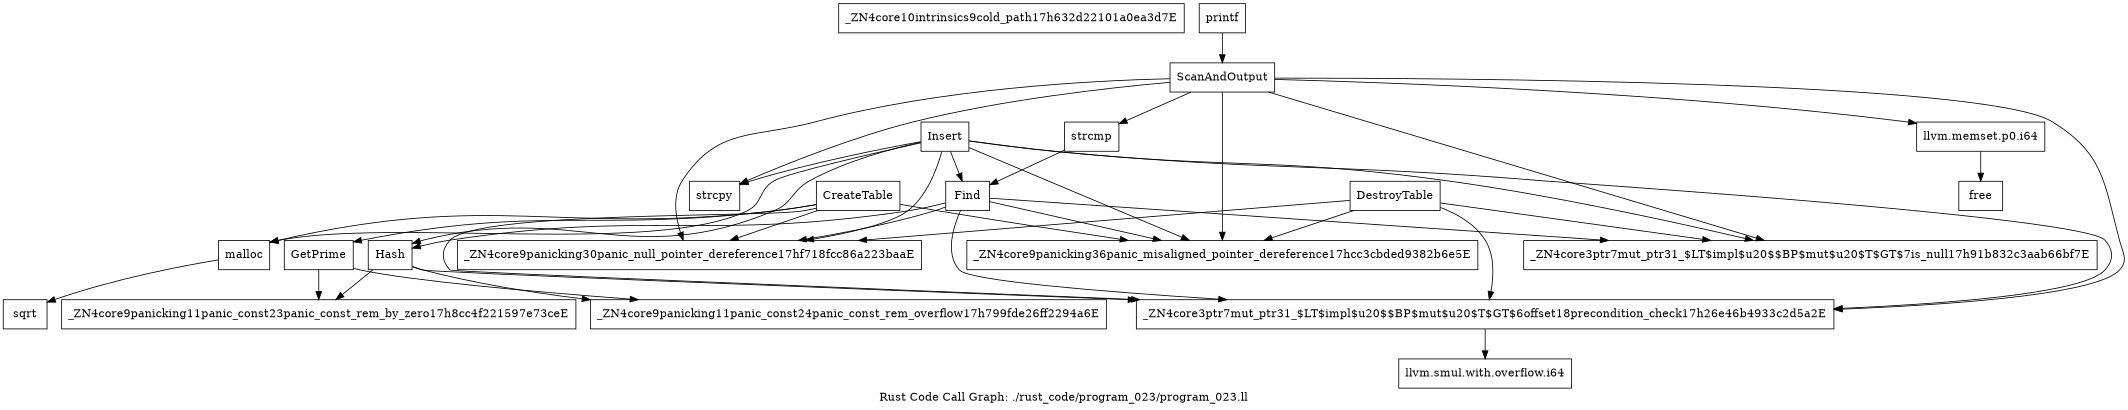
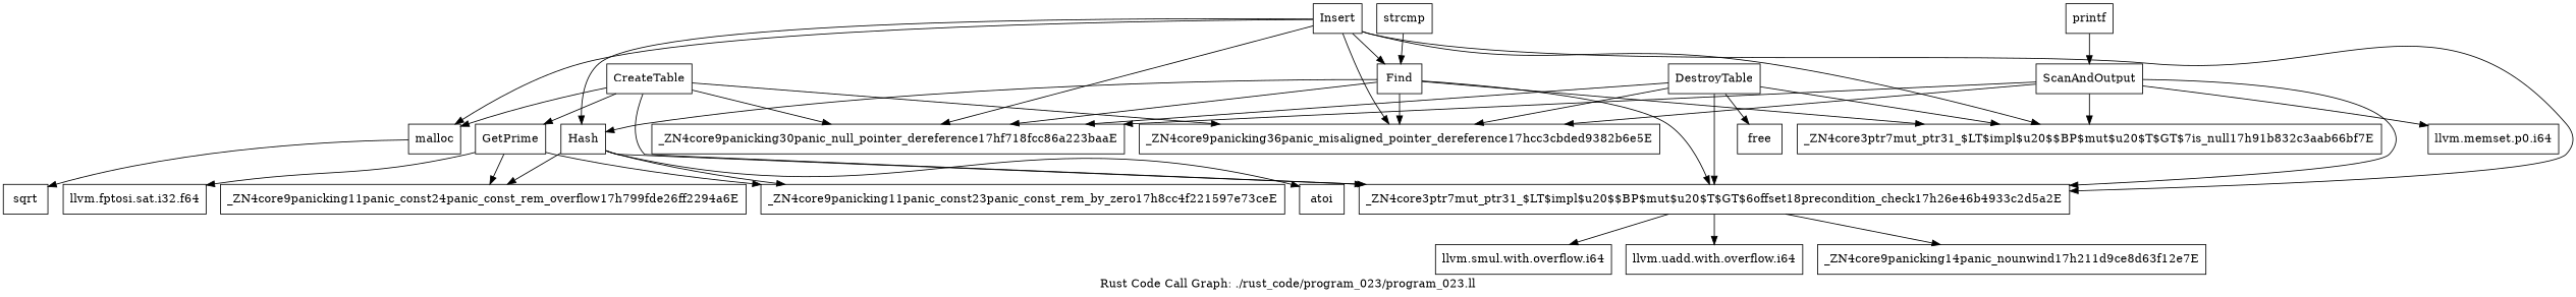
  digraph {
    label="Rust Code Call Graph: ./rust_code/program_023/program_023.ll"
    node [shape=record]
-   n1 [label="{_ZN4core10intrinsics9cold_path17h632d22101a0ea3d7E}"]
    n2 [label="{_ZN4core3ptr7mut_ptr31_$LT$impl$u20$$BP$mut$u20$T$GT$6offset18precondition_check17h26e46b4933c2d5a2E}"]
    n3 [label="{llvm.smul.with.overflow.i64}"]
+   n4 [label="{llvm.uadd.with.overflow.i64}"]
+   n5 [label="{_ZN4core9panicking14panic_nounwind17h211d9ce8d63f12e7E}"]
    n6 [label="{_ZN4core3ptr7mut_ptr31_$LT$impl$u20$$BP$mut$u20$T$GT$7is_null17h91b832c3aab66bf7E}"]
    n7 [label="{GetPrime}"]
    n8 [label="{_ZN4core9panicking11panic_const24panic_const_rem_overflow17h799fde26ff2294a6E}"]
+   n9 [label="{llvm.fptosi.sat.i32.f64}"]
    n10 [label="{_ZN4core9panicking11panic_const23panic_const_rem_by_zero17h8cc4f221597e73ceE}"]
    n11 [label="{sqrt}"]
    n12 [label="{CreateTable}"]
    n13 [label="{malloc}"]
    n14 [label="{_ZN4core9panicking36panic_misaligned_pointer_dereference17hcc3cbded9382b6e5E}"]
    n15 [label="{_ZN4core9panicking30panic_null_pointer_dereference17hf718fcc86a223baaE}"]
    n16 [label="{Hash}"]
+   n17 [label="{atoi}"]
    n18 [label="{Find}"]
    n19 [label="{strcmp}"]
    n20 [label="{Insert}"]
-   n21 [label="{strcpy}"]
    n22 [label="{DestroyTable}"]
    n23 [label="{free}"]
    n24 [label="{ScanAndOutput}"]
    n25 [label="{llvm.memset.p0.i64}"]
    n26 [label="{printf}"]
    n2 -> n3
+   n2 -> n4
+   n2 -> n5
    n7 -> n8
+   n7 -> n9
    n7 -> n10
    n12 -> n2
    n12 -> n7
    n12 -> n13
    n12 -> n14
    n12 -> n15
    n13 -> n11
    n16 -> n2
    n16 -> n8
    n16 -> n10
+   n16 -> n17
    n18 -> n2
    n18 -> n6
    n18 -> n14
    n18 -> n15
    n18 -> n16
    n19 -> n18
    n20 -> n2
    n20 -> n6
    n20 -> n13
    n20 -> n14
    n20 -> n15
    n20 -> n16
    n20 -> n18
-   n20 -> n21
    n22 -> n2
    n22 -> n6
    n22 -> n14
    n22 -> n15
-   n25 -> n23
+   n22 -> n23
    n24 -> n2
    n24 -> n6
    n24 -> n14
    n24 -> n15
-   n24 -> n19
-   n24 -> n21
    n24 -> n25
    n26 -> n24
  }
